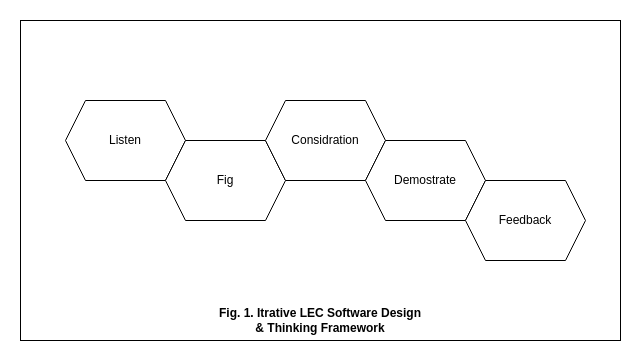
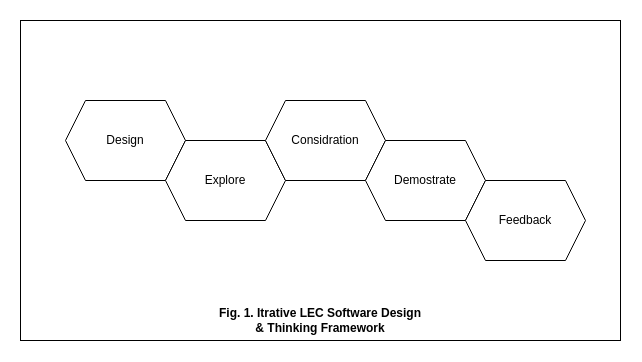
  <mxCell id="0" />
  <mxCell id="1" parent="0" />
- <mxCell id="2" value="Listen" style="shape=hexagon;perimeter=hexagonPerimeter2;whiteSpace=wrap;html=1;fixedSize=1;" vertex="1" parent="1"><mxGeometry x="65" y="100" width="120" height="80" as="geometry" /></mxCell>
- <mxCell id="3" value="Fig" style="shape=hexagon;perimeter=hexagonPerimeter2;whiteSpace=wrap;html=1;fixedSize=1;" vertex="1" parent="1"><mxGeometry x="165" y="140" width="120" height="80" as="geometry" /></mxCell>
+ <mxCell id="2" value="Design" style="shape=hexagon;perimeter=hexagonPerimeter2;whiteSpace=wrap;html=1;fixedSize=1;" vertex="1" parent="1"><mxGeometry x="65" y="100" width="120" height="80" as="geometry" /></mxCell>
+ <mxCell id="3" value="Explore" style="shape=hexagon;perimeter=hexagonPerimeter2;whiteSpace=wrap;html=1;fixedSize=1;" vertex="1" parent="1"><mxGeometry x="165" y="140" width="120" height="80" as="geometry" /></mxCell>
  <mxCell id="4" value="Considration" style="shape=hexagon;perimeter=hexagonPerimeter2;whiteSpace=wrap;html=1;fixedSize=1;" vertex="1" parent="1"><mxGeometry x="265" y="100" width="120" height="80" as="geometry" /></mxCell>
  <mxCell id="5" value="Demostrate" style="shape=hexagon;perimeter=hexagonPerimeter2;whiteSpace=wrap;html=1;fixedSize=1;" vertex="1" parent="1"><mxGeometry x="365" y="140" width="120" height="80" as="geometry" /></mxCell>
  <mxCell id="6" value="Feedback" style="shape=hexagon;perimeter=hexagonPerimeter2;whiteSpace=wrap;html=1;fixedSize=1;" vertex="1" parent="1"><mxGeometry x="465" y="180" width="120" height="80" as="geometry" /></mxCell>
  <mxCell id="7" value="" style="rounded=0;whiteSpace=wrap;html=1;fillColor=none;" vertex="1" parent="1"><mxGeometry x="20" y="20" width="600" height="320" as="geometry" /></mxCell>
  <mxCell id="8" value="Fig. 1. Itrative LEC Software Design &amp;amp; Thinking Framework" style="text;html=1;strokeColor=none;fillColor=none;align=center;verticalAlign=middle;whiteSpace=wrap;rounded=0;fontStyle=1" vertex="1" parent="1"><mxGeometry x="215" y="305" width="210" height="30" as="geometry" /></mxCell>
